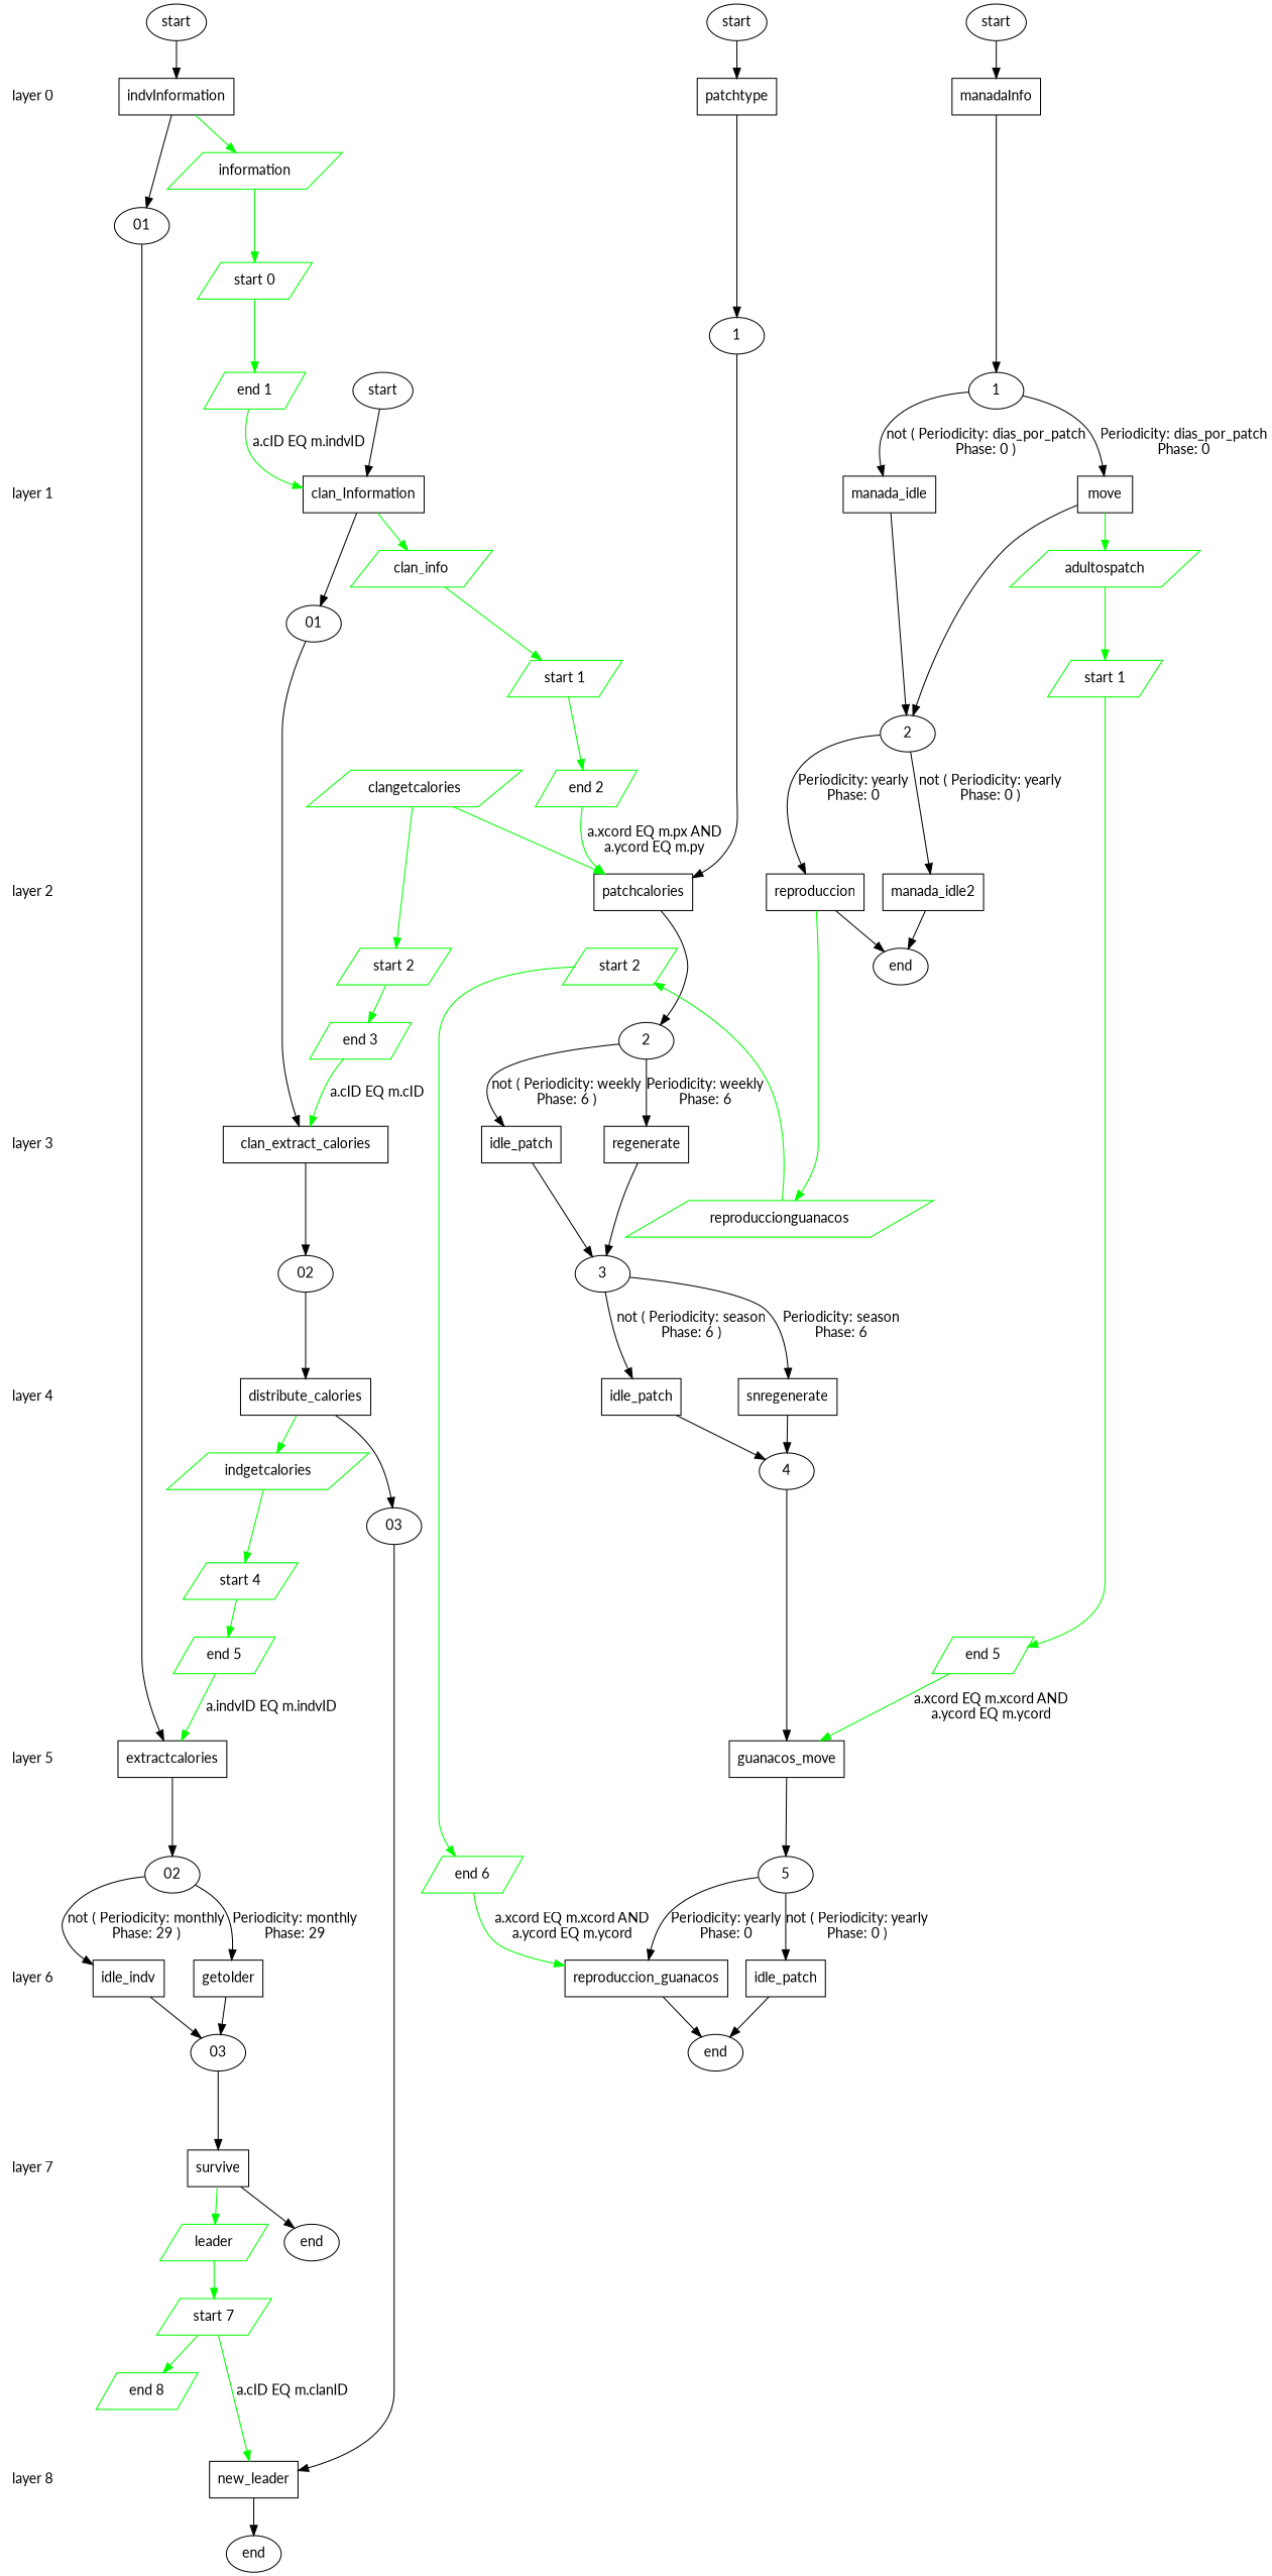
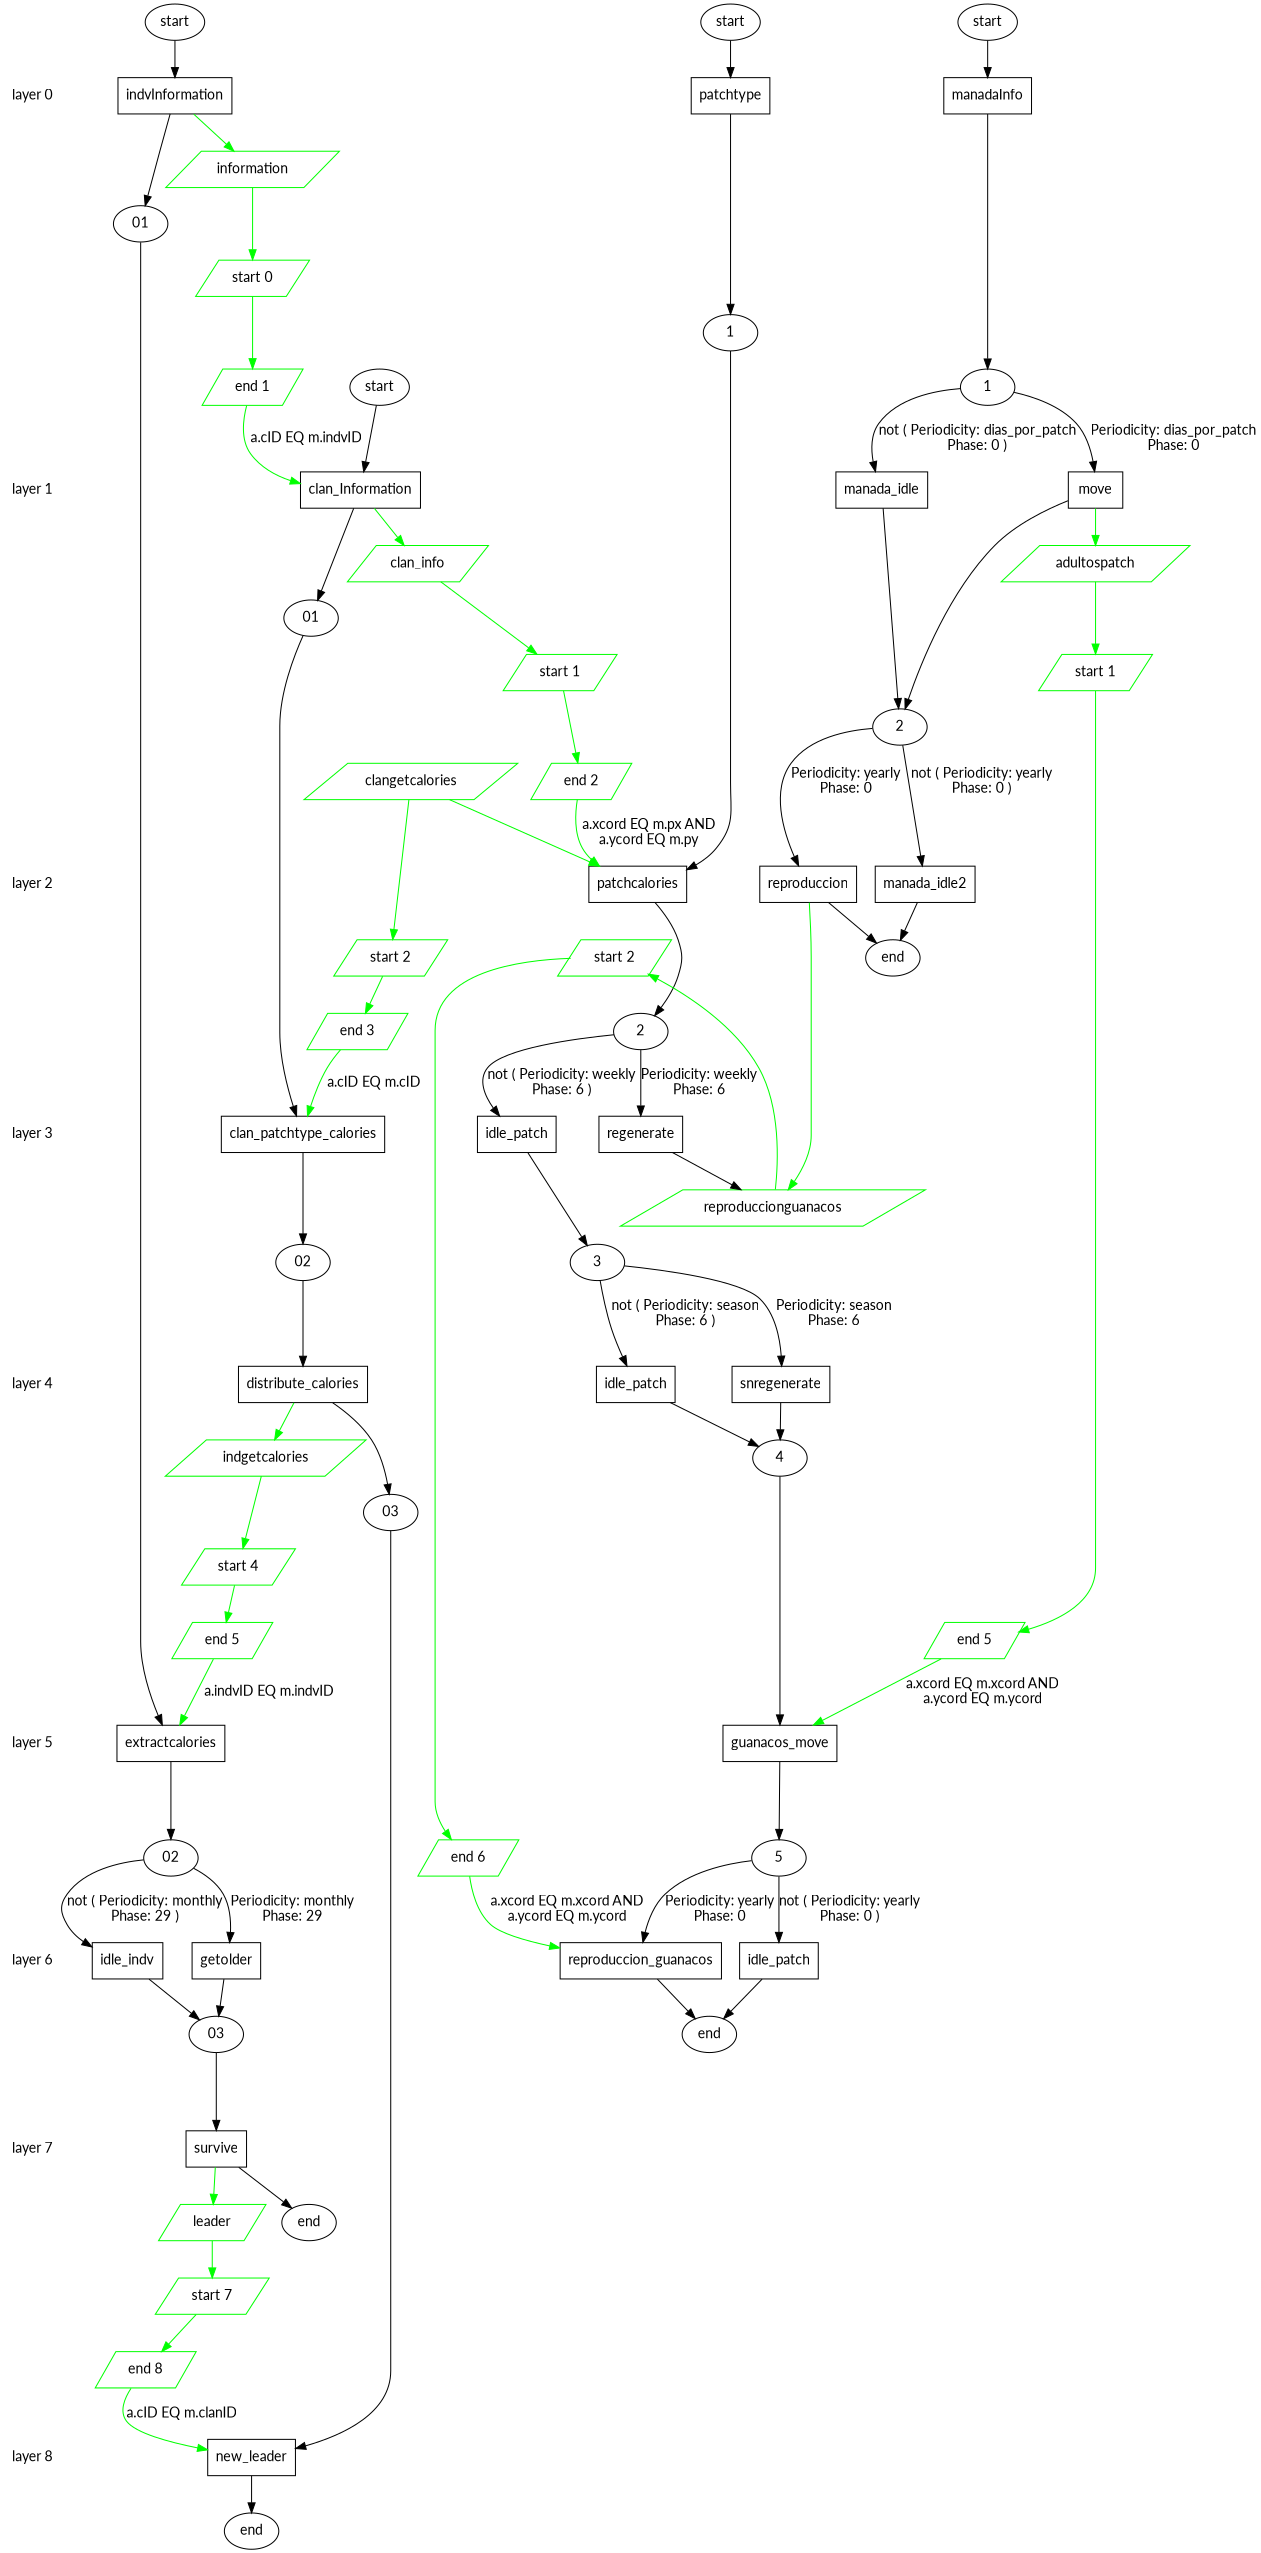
  digraph {
    fontname=Lato
    rankdir=TB
    node [fontname=Lato shape=rect]
    edge [fontname=Lato]
    n1 [label="layer 0" shape=plaintext]
    n2 [label=indvInformation]
    n3 [label=patchtype]
    n4 [label=manadaInfo]
    layer_0_b [shape=point style=invis]
    layer_0_a [shape=point style=invis]
    n7 [color="#00ff00" label="start 0" shape=parallelogram]
    n8 [label="layer 1" shape=plaintext]
    n9 [label=clan_Information]
    n10 [label=manada_idle]
    n11 [label=move]
    layer_1_b [shape=point style=invis]
    n13 [color="#00ff00" label="end 1" shape=parallelogram]
    layer_1_a [shape=point style=invis]
    n15 [color="#00ff00" label="start 1" shape=parallelogram]
    n16 [color="#00ff00" label="start 1" shape=parallelogram]
    n17 [label="layer 2" shape=plaintext]
    n18 [label=patchcalories]
    n19 [label=reproduccion]
    n20 [label=manada_idle2]
    layer_2_b [shape=point style=invis]
    n22 [color="#00ff00" label="end 2" shape=parallelogram]
    layer_2_a [shape=point style=invis]
    n24 [color="#00ff00" label="start 2" shape=parallelogram]
    n25 [color="#00ff00" label="start 2" shape=parallelogram]
    n26 [label="layer 3" shape=plaintext]
-   n27 [label=clan_extract_calories]
+   n27 [label=clan_patchtype_calories]
    n28 [label=regenerate]
    n29 [label=idle_patch]
    layer_3_b [shape=point style=invis]
    n31 [color="#00ff00" label="end 3" shape=parallelogram]
    layer_3_a [shape=point style=invis]
    n33 [label="layer 4" shape=plaintext]
    n34 [label=distribute_calories]
    n35 [label=snregenerate]
    n36 [label=idle_patch]
    layer_4_b [shape=point style=invis]
    layer_4_a [shape=point style=invis]
    n39 [color="#00ff00" label="start 4" shape=parallelogram]
    n40 [label="layer 5" shape=plaintext]
    n41 [label=extractcalories]
    n42 [label=guanacos_move]
    layer_5_b [shape=point style=invis]
    n44 [color="#00ff00" label="end 5" shape=parallelogram]
    n45 [color="#00ff00" label="end 5" shape=parallelogram]
    layer_5_a [shape=point style=invis]
    n47 [label="layer 6" shape=plaintext]
    n48 [label=getolder]
    n49 [label=idle_indv]
    n50 [label=reproduccion_guanacos]
    n51 [label=idle_patch]
    layer_6_b [shape=point style=invis]
    n53 [color="#00ff00" label="end 6" shape=parallelogram]
    layer_6_a [shape=point style=invis]
    n55 [label="layer 7" shape=plaintext]
    n56 [label=survive]
    layer_7_b [shape=point style=invis]
    layer_8_a [shape=point style=invis]
    layer_7_a [shape=point style=invis]
    n60 [color="#00ff00" label="start 7" shape=parallelogram]
    n61 [label="layer 8" shape=plaintext]
    n62 [label=new_leader]
    layer_8_b [shape=point style=invis]
    n64 [color="#00ff00" label="end 8" shape=parallelogram]
    n65 [label=01 shape=""]
    n66 [color="#00ff00" label=information shape=parallelogram]
    n67 [label=1 shape=""]
    n68 [label=1 shape=""]
    n69 [label=01 shape=""]
    n70 [color="#00ff00" label=clan_info shape=parallelogram]
    n71 [label=2 shape=""]
    n72 [color="#00ff00" label=adultospatch shape=parallelogram]
    n73 [label=2 shape=""]
    n74 [label=end shape=""]
    n75 [color="#00ff00" label=reproduccionguanacos shape=parallelogram]
    n76 [label=02 shape=""]
    n77 [label=3 shape=""]
    n78 [label=03 shape=""]
    n79 [color="#00ff00" label=indgetcalories shape=parallelogram]
    n80 [label=4 shape=""]
    n81 [label=02 shape=""]
    n82 [label=5 shape=""]
    n83 [label=03 shape=""]
    n84 [label=end shape=""]
    n85 [label=end shape=""]
    n86 [color="#00ff00" label=leader shape=parallelogram]
    n87 [label=end shape=""]
    n88 [label=start shape=""]
    n89 [label=start shape=""]
    n90 [label=start shape=""]
    n91 [label=start shape=""]
    n92 [color="#00ff00" label=clangetcalories shape=parallelogram]
    subgraph sub_1 {
      rank=same
      n1
      n2
      n3
      n4
    }
    subgraph sub_2 {
      rank=same
      layer_0_b
    }
    subgraph sub_3 {
      rank=same
      layer_0_a
      n7
    }
    subgraph sub_4 {
      rank=same
      n8
      n9
      n10
      n11
    }
    subgraph sub_5 {
      rank=same
      layer_1_b
      n13
    }
    subgraph sub_6 {
      rank=same
      layer_1_a
      n15
      n16
    }
    subgraph sub_7 {
      rank=same
      n17
      n18
      n19
      n20
    }
    subgraph sub_8 {
      rank=same
      layer_2_b
      n22
    }
    subgraph sub_9 {
      rank=same
      layer_2_a
      n24
      n25
    }
    subgraph sub_10 {
      rank=same
      n26
      n27
      n28
      n29
    }
    subgraph sub_11 {
      rank=same
      layer_3_b
      n31
    }
    subgraph sub_12 {
      rank=same
      layer_3_a
    }
    subgraph sub_13 {
      rank=same
      n33
      n34
      n35
      n36
    }
    subgraph sub_14 {
      rank=same
      layer_4_b
    }
    subgraph sub_15 {
      rank=same
      layer_4_a
      n39
    }
    subgraph sub_16 {
      rank=same
      n40
      n41
      n42
    }
    subgraph sub_17 {
      rank=same
      layer_5_b
      n44
      n45
    }
    subgraph sub_18 {
      rank=same
      layer_5_a
    }
    subgraph sub_19 {
      rank=same
      n47
      n48
      n49
      n50
      n51
    }
    subgraph sub_20 {
      rank=same
      layer_6_b
      n53
    }
    subgraph sub_21 {
      rank=same
      layer_6_a
    }
    subgraph sub_22 {
      rank=same
      n55
      n56
    }
    subgraph sub_23 {
      rank=same
      layer_7_b
    }
    subgraph sub_24 {
      rank=same
      layer_8_a
    }
    subgraph sub_25 {
      rank=same
      layer_7_a
      n60
    }
    subgraph sub_26 {
      rank=same
      n61
      n62
    }
    subgraph sub_27 {
      rank=same
      layer_8_b
      n64
    }
    n1 -> layer_0_a [style=invis]
    n2 -> n65
    n2 -> n66 [color="#00ff00"]
    n3 -> n67
    n4 -> n68
    layer_0_b -> n1 [style=invis]
    layer_0_a -> layer_1_b [style=invis]
    n7 -> n13 [color="#00ff00"]
    n8 -> layer_1_a [style=invis]
    n9 -> n69
    n9 -> n70 [color="#00ff00"]
    n10 -> n71
    n11 -> n71
    n11 -> n72 [color="#00ff00"]
    layer_1_b -> n8 [style=invis]
    n13 -> n9 [color="#00ff00" label="a.cID EQ m.indvID"]
    layer_1_a -> layer_2_b [style=invis]
    n15 -> n22 [color="#00ff00"]
    n16 -> n45 [color="#00ff00"]
    n17 -> layer_2_a [style=invis]
    n18 -> n73
    n19 -> n74
    n19 -> n75 [color="#00ff00"]
    n20 -> n74
    layer_2_b -> n17 [style=invis]
    n22 -> n18 [color="#00ff00" label="a.xcord EQ m.px AND\na.ycord EQ m.py"]
    layer_2_a -> layer_3_b [style=invis]
    n24 -> n31 [color="#00ff00"]
    n25 -> n53 [color="#00ff00"]
    n26 -> layer_3_a [style=invis]
    n27 -> n76
-   n28 -> n77
+   n28 -> n75
    n29 -> n77
    layer_3_b -> n26 [style=invis]
    n31 -> n27 [color="#00ff00" label="a.cID EQ m.cID"]
    layer_3_a -> layer_4_b [style=invis]
    n33 -> layer_4_a [style=invis]
    n34 -> n78
    n34 -> n79 [color="#00ff00"]
    n35 -> n80
    n36 -> n80
    layer_4_b -> n33 [style=invis]
    layer_4_a -> layer_5_b [style=invis]
    n39 -> n44 [color="#00ff00"]
    n40 -> layer_5_a [style=invis]
    n41 -> n81
    n42 -> n82
    layer_5_b -> n40 [style=invis]
    n44 -> n41 [color="#00ff00" label="a.indvID EQ m.indvID"]
    n45 -> n42 [color="#00ff00" label="a.xcord EQ m.xcord AND\na.ycord EQ m.ycord"]
    layer_5_a -> layer_6_b [style=invis]
    n47 -> layer_6_a [style=invis]
    n48 -> n83
    n49 -> n83
    n50 -> n84
    n51 -> n84
    layer_6_b -> n47 [style=invis]
    n53 -> n50 [color="#00ff00" label="a.xcord EQ m.xcord AND\na.ycord EQ m.ycord"]
    layer_6_a -> layer_7_b [style=invis]
    n55 -> layer_7_a [style=invis]
    n56 -> n85
    n56 -> n86 [color="#00ff00"]
    layer_7_b -> n55 [style=invis]
    layer_7_a -> layer_8_b [style=invis]
    n60 -> n64 [color="#00ff00"]
    n61 -> layer_8_a [style=invis]
    n62 -> n87
    layer_8_b -> n61 [style=invis]
-   n60 -> n62 [color="#00ff00" label="a.cID EQ m.clanID"]
+   n64 -> n62 [color="#00ff00" label="a.cID EQ m.clanID"]
    n65 -> n41
    n66 -> n7 [color="#00ff00"]
    n67 -> n18
    n68 -> n10 [label="not ( Periodicity: dias_por_patch\nPhase: 0 )"]
    n68 -> n11 [label="Periodicity: dias_por_patch\nPhase: 0"]
    n69 -> n27
    n70 -> n15 [color="#00ff00"]
    n71 -> n19 [label="Periodicity: yearly\nPhase: 0"]
    n71 -> n20 [label="not ( Periodicity: yearly\nPhase: 0 )"]
    n72 -> n16 [color="#00ff00"]
    n73 -> n28 [label="Periodicity: weekly\nPhase: 6"]
    n73 -> n29 [label="not ( Periodicity: weekly\nPhase: 6 )"]
    n75 -> n25 [color="#00ff00"]
    n76 -> n34
    n77 -> n35 [label="Periodicity: season\nPhase: 6"]
    n77 -> n36 [label="not ( Periodicity: season\nPhase: 6 )"]
    n78 -> n62
    n79 -> n39 [color="#00ff00"]
    n80 -> n42
    n81 -> n48 [label="Periodicity: monthly\nPhase: 29"]
    n81 -> n49 [label="not ( Periodicity: monthly\nPhase: 29 )"]
    n82 -> n50 [label="Periodicity: yearly\nPhase: 0"]
    n82 -> n51 [label="not ( Periodicity: yearly\nPhase: 0 )"]
    n83 -> n56
    n86 -> n60 [color="#00ff00"]
    n88 -> n2
    n89 -> n9
    n90 -> n3
    n91 -> n4
    n92 -> n18 [color="#00ff00"]
    n92 -> n24 [color="#00ff00"]
  }
